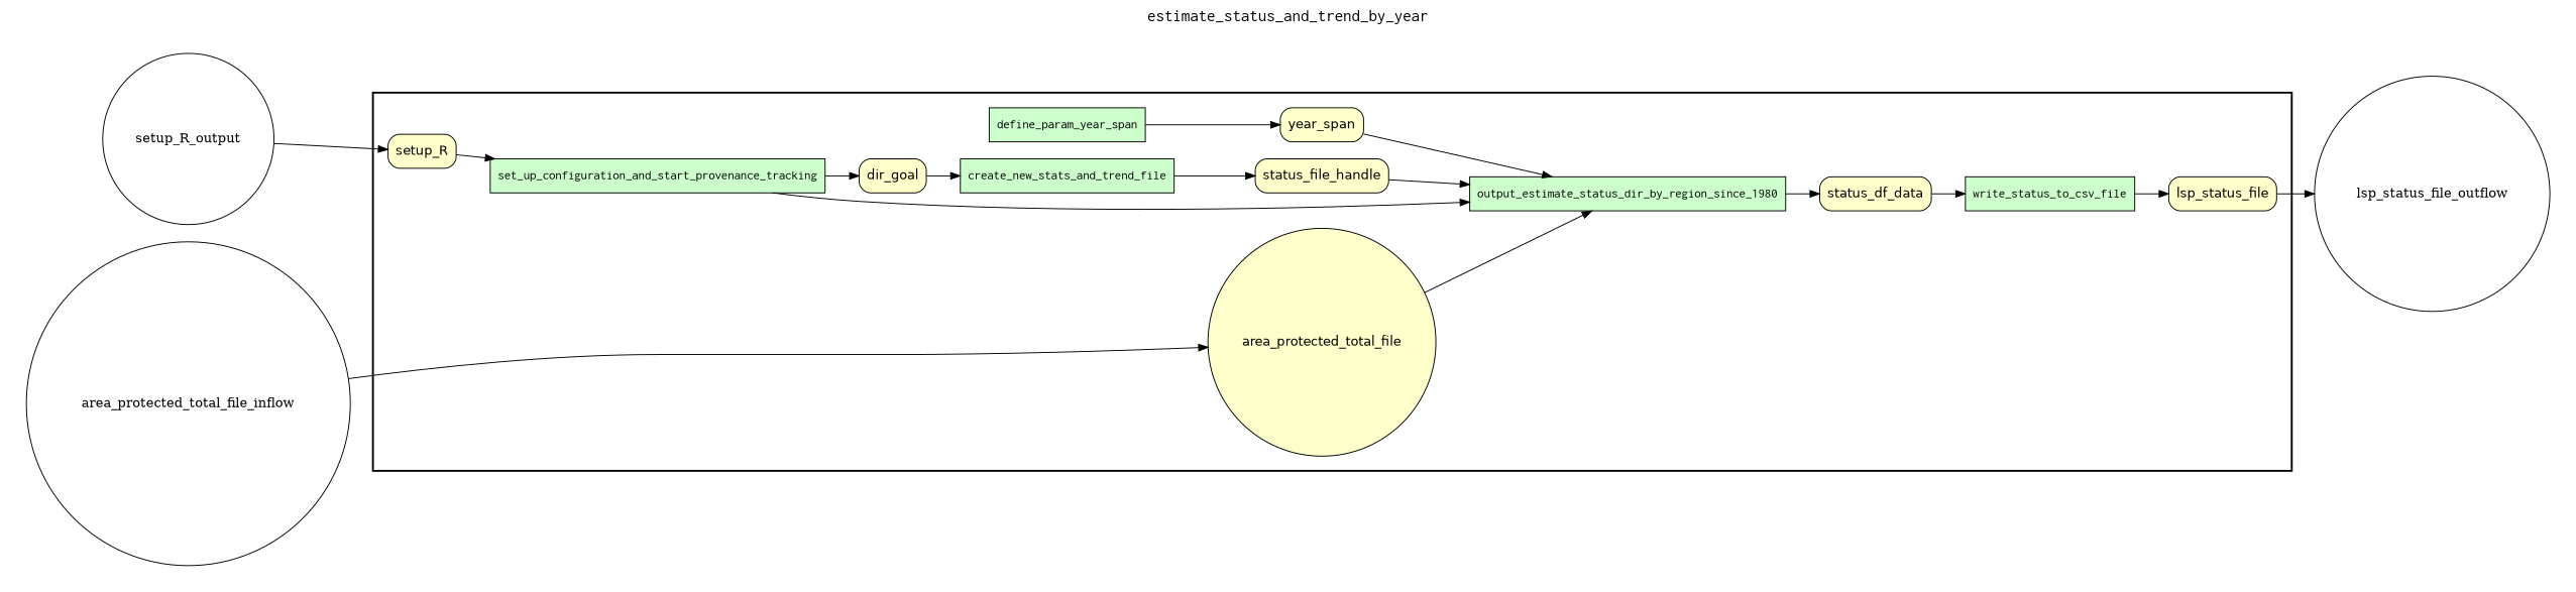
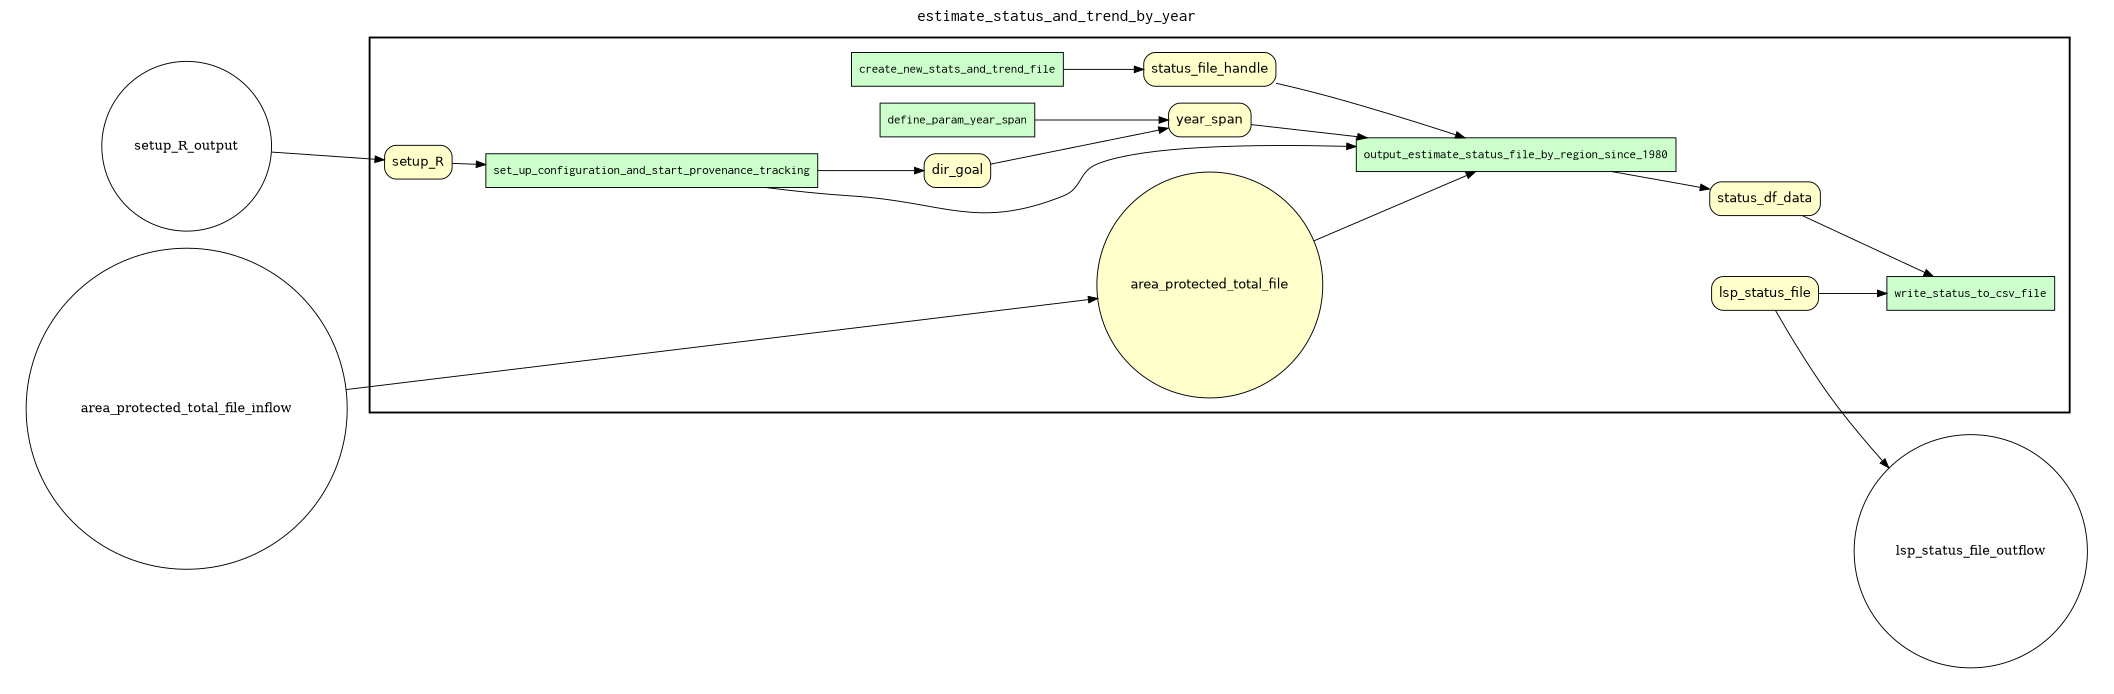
  digraph {
    fontname=Courier
    fontsize=18
    label=estimate_status_and_trend_by_year
    labelloc=t
    rankdir=LR
    node [fillcolor="#FFFFCC" fontname=Helvetica peripheries=1 shape=box style="rounded,filled"]
-   output_estimate_status_file_by_region_since_1980 [fillcolor="#CCFFCC" fontname=Courier style=filled label=output_estimate_status_dir_by_region_since_1980]
+   output_estimate_status_file_by_region_since_1980 [fillcolor="#CCFFCC" fontname=Courier style=filled]
    define_param_year_span [fillcolor="#CCFFCC" fontname=Courier style=filled]
    create_new_stats_and_trend_file [fillcolor="#CCFFCC" fontname=Courier style=filled]
    set_up_configuration_and_start_provenance_tracking [fillcolor="#CCFFCC" fontname=Courier style=filled]
    write_status_to_csv_file [fillcolor="#CCFFCC" fontname=Courier style=filled]
    setup_R
    dir_goal
    status_file_handle
    year_span
    area_protected_total_file [shape=circle]
    status_df_data
    lsp_status_file
    n13 [fillcolor="#FFFFFF" label=setup_R_output shape=circle width=0.2 fontname="" style=""]
    area_protected_total_file_inflow [fillcolor="#FFFFFF" shape=circle width=0.2 fontname="" style=""]
    lsp_status_file_outflow [fillcolor="#FFFFFF" shape=circle width=0.2 fontname="" style=""]
    subgraph cluster_1 {
      color=black
      label=""
      penwidth=2
      subgraph cluster_2 {
        color=white
        label=""
        penwidth=2
        output_estimate_status_file_by_region_since_1980
        define_param_year_span
        create_new_stats_and_trend_file
        set_up_configuration_and_start_provenance_tracking
        write_status_to_csv_file
        setup_R
        dir_goal
        status_file_handle
        year_span
        area_protected_total_file
        status_df_data
        lsp_status_file
      }
    }
    subgraph cluster_3 {
      color=white
      label=""
      penwidth=2
      subgraph cluster_4 {
        color=white
        label=""
        penwidth=2
        n13
        area_protected_total_file_inflow
      }
    }
    subgraph cluster_5 {
      color=white
      label=""
      penwidth=2
      subgraph cluster_6 {
        color=white
        label=""
        penwidth=2
        lsp_status_file_outflow
      }
    }
    output_estimate_status_file_by_region_since_1980 -> status_df_data
    define_param_year_span -> year_span
    create_new_stats_and_trend_file -> status_file_handle
    set_up_configuration_and_start_provenance_tracking -> output_estimate_status_file_by_region_since_1980
    set_up_configuration_and_start_provenance_tracking -> dir_goal
-   write_status_to_csv_file -> lsp_status_file
+   lsp_status_file -> write_status_to_csv_file
    setup_R -> set_up_configuration_and_start_provenance_tracking
-   dir_goal -> create_new_stats_and_trend_file
+   dir_goal -> year_span
    status_file_handle -> output_estimate_status_file_by_region_since_1980
    year_span -> output_estimate_status_file_by_region_since_1980
    area_protected_total_file -> output_estimate_status_file_by_region_since_1980
    status_df_data -> write_status_to_csv_file
    lsp_status_file -> lsp_status_file_outflow
    n13 -> setup_R
    area_protected_total_file_inflow -> area_protected_total_file
  }
